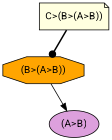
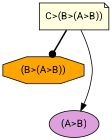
  digraph {
    fontname=Roboto
    node [fontname=Roboto style=filled]
    edge [fontname=Roboto]
    n1 [fillcolor=lightyellow label="C>(B>(A>B))" shape=note]
    n2 [fillcolor=orange label="(B>(A>B))" shape=octagon]
    n3 [fillcolor=plum label="(A>B)" shape=ellipse]
    n1 -> n2 [arrowhead=dot style=bold]
-   n2 -> n3 [arrowhead=normal style=solid]
+   n1 -> n3 [arrowhead=normal style=solid]
  }
